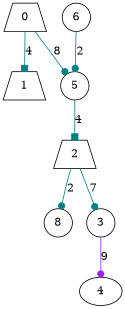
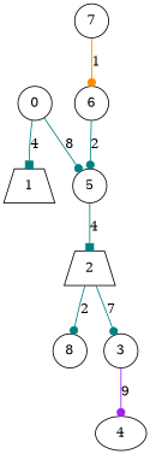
  digraph {
    node [shape=circle]
    edge [arrowhead=dot color=teal]
    1 [shape=trapezium]
-   0 [shape=trapezium]
+   0
    5
+   7
    6
    2 [shape=trapezium]
    8
    3
    4 [shape=ellipse]
    0 -> 1 [arrowhead=box label=4]
    0 -> 5 [label=8]
    5 -> 2 [arrowhead=box label=4]
+   7 -> 6 [color=darkorange label=1]
    6 -> 5 [label=2]
    2 -> 8 [label=2]
    2 -> 3 [label=7]
    3 -> 4 [color=purple label=9]
  }
